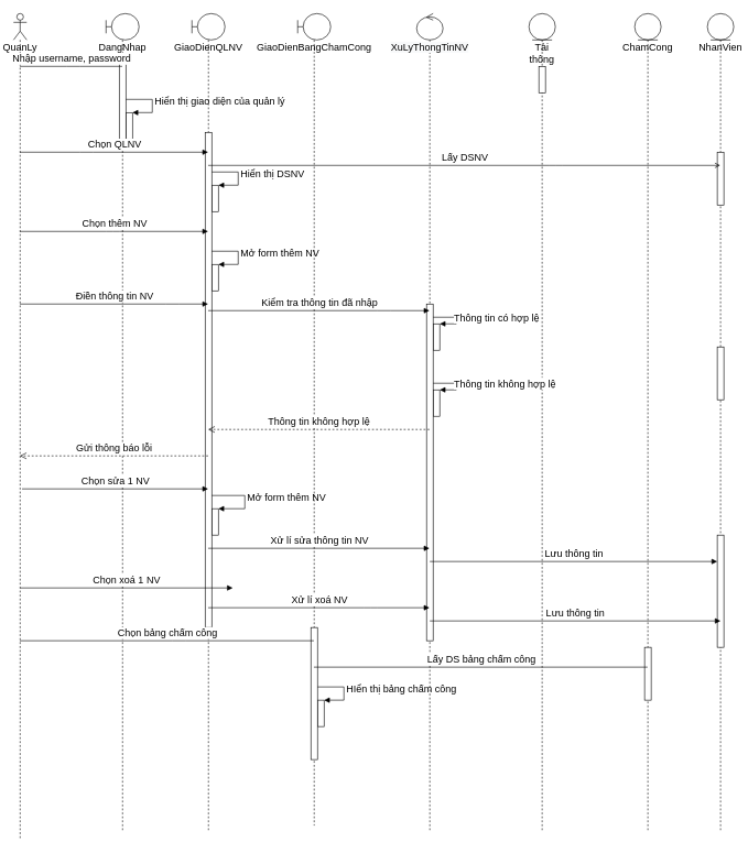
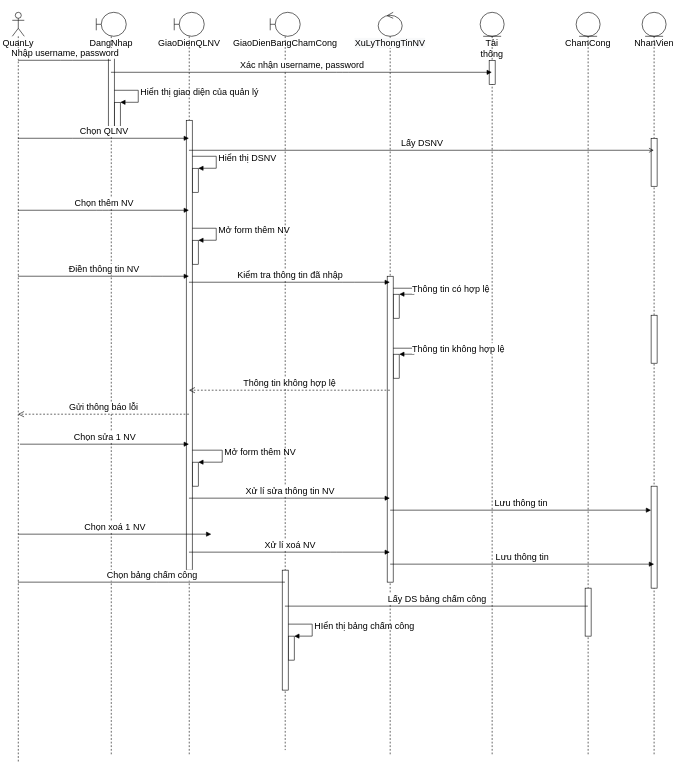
  <mxCell id="0" />
  <mxCell id="1" parent="0" />
  <mxCell id="2" value="QuanLy" style="shape=umlLifeline;participant=umlActor;perimeter=lifelinePerimeter;whiteSpace=wrap;html=1;container=1;collapsible=0;recursiveResize=0;verticalAlign=top;spacingTop=36;outlineConnect=0;fontSize=15;" vertex="1" parent="1"><mxGeometry x="20" y="20" width="20" height="1250" as="geometry" /></mxCell>
  <mxCell id="3" value="DangNhap" style="shape=umlLifeline;participant=umlBoundary;perimeter=lifelinePerimeter;whiteSpace=wrap;html=1;container=1;collapsible=0;recursiveResize=0;verticalAlign=top;spacingTop=36;outlineConnect=0;fontSize=15;" vertex="1" parent="1"><mxGeometry x="160" y="20" width="50" height="1240" as="geometry" /></mxCell>
  <mxCell id="4" value="" style="html=1;points=[];perimeter=orthogonalPerimeter;fontSize=15;" vertex="1" parent="3"><mxGeometry x="30" y="150" width="10" height="40" as="geometry" /></mxCell>
  <mxCell id="5" value="Hiển thị giao diện của quản lý" style="edgeStyle=orthogonalEdgeStyle;html=1;align=left;spacingLeft=2;endArrow=block;rounded=0;entryX=1;entryY=0;fontSize=15;" edge="1" target="4" parent="3"><mxGeometry relative="1" as="geometry"><mxPoint x="25" y="130" as="sourcePoint" /><Array as="points"><mxPoint x="70" y="130" /><mxPoint x="70" y="150" /></Array></mxGeometry></mxCell>
  <mxCell id="6" value="" style="html=1;points=[];perimeter=orthogonalPerimeter;fontSize=15;" vertex="1" parent="3"><mxGeometry x="20" y="60" width="10" height="130" as="geometry" /></mxCell>
  <mxCell id="7" value="GiaoDienQLNV" style="shape=umlLifeline;participant=umlBoundary;perimeter=lifelinePerimeter;whiteSpace=wrap;html=1;container=1;collapsible=0;recursiveResize=0;verticalAlign=top;spacingTop=36;outlineConnect=0;fontSize=15;" vertex="1" parent="1"><mxGeometry x="290" y="20" width="50" height="1240" as="geometry" /></mxCell>
  <mxCell id="8" value="" style="html=1;points=[];perimeter=orthogonalPerimeter;fontSize=15;" vertex="1" parent="7"><mxGeometry x="30" y="260" width="10" height="40" as="geometry" /></mxCell>
  <mxCell id="9" value="Hiển thị DSNV" style="edgeStyle=orthogonalEdgeStyle;html=1;align=left;spacingLeft=2;endArrow=block;rounded=0;entryX=1;entryY=0;fontSize=15;" edge="1" target="8" parent="7"><mxGeometry relative="1" as="geometry"><mxPoint x="25" y="240" as="sourcePoint" /><Array as="points"><mxPoint x="70" y="240" /><mxPoint x="70" y="260" /></Array></mxGeometry></mxCell>
  <mxCell id="10" value="" style="html=1;points=[];perimeter=orthogonalPerimeter;fontSize=15;" vertex="1" parent="7"><mxGeometry x="30" y="380" width="10" height="40" as="geometry" /></mxCell>
  <mxCell id="11" value="Mở form thêm NV" style="edgeStyle=orthogonalEdgeStyle;html=1;align=left;spacingLeft=2;endArrow=block;rounded=0;entryX=1;entryY=0;fontSize=15;" edge="1" target="10" parent="7"><mxGeometry relative="1" as="geometry"><mxPoint x="25" y="360" as="sourcePoint" /><Array as="points"><mxPoint x="70" y="360" /><mxPoint x="70" y="380" /></Array></mxGeometry></mxCell>
  <mxCell id="12" value="" style="html=1;points=[];perimeter=orthogonalPerimeter;fontSize=15;" vertex="1" parent="7"><mxGeometry x="30" y="750" width="10" height="40" as="geometry" /></mxCell>
  <mxCell id="13" value="Mở form thêm NV" style="edgeStyle=orthogonalEdgeStyle;html=1;align=left;spacingLeft=2;endArrow=block;rounded=0;entryX=1;entryY=0;fontSize=15;" edge="1" parent="7" target="12"><mxGeometry relative="1" as="geometry"><mxPoint x="25" y="730" as="sourcePoint" /><Array as="points"><mxPoint x="80" y="730" /><mxPoint x="80" y="750" /></Array></mxGeometry></mxCell>
  <mxCell id="14" value="" style="html=1;points=[];perimeter=orthogonalPerimeter;fontSize=15;" vertex="1" parent="7"><mxGeometry x="20" y="180" width="10" height="750" as="geometry" /></mxCell>
  <mxCell id="15" value="GiaoDienBangChamCong" style="shape=umlLifeline;participant=umlBoundary;perimeter=lifelinePerimeter;whiteSpace=wrap;html=1;container=1;collapsible=0;recursiveResize=0;verticalAlign=top;spacingTop=36;outlineConnect=0;fontSize=15;" vertex="1" parent="1"><mxGeometry x="450" y="20" width="50" height="1230" as="geometry" /></mxCell>
  <mxCell id="16" value="" style="html=1;points=[];perimeter=orthogonalPerimeter;fontSize=15;" vertex="1" parent="15"><mxGeometry x="30" y="1040" width="10" height="40" as="geometry" /></mxCell>
  <mxCell id="17" value="HIển thị bảng chấm công" style="edgeStyle=orthogonalEdgeStyle;html=1;align=left;spacingLeft=2;endArrow=block;rounded=0;entryX=1;entryY=0;fontSize=15;" edge="1" target="16" parent="15"><mxGeometry relative="1" as="geometry"><mxPoint x="25" y="1020" as="sourcePoint" /><Array as="points"><mxPoint x="70" y="1020" /><mxPoint x="70" y="1040" /></Array></mxGeometry></mxCell>
  <mxCell id="18" value="" style="html=1;points=[];perimeter=orthogonalPerimeter;fontSize=15;" vertex="1" parent="15"><mxGeometry x="20" y="930" width="10" height="200" as="geometry" /></mxCell>
  <mxCell id="19" value="Tài thông" style="shape=umlLifeline;participant=umlEntity;perimeter=lifelinePerimeter;whiteSpace=wrap;html=1;container=1;collapsible=0;recursiveResize=0;verticalAlign=top;spacingTop=36;outlineConnect=0;fontSize=15;" vertex="1" parent="1"><mxGeometry x="800" y="20" width="40" height="1240" as="geometry" /></mxCell>
  <mxCell id="20" value="" style="html=1;points=[];perimeter=orthogonalPerimeter;fontSize=15;" vertex="1" parent="19"><mxGeometry x="15" y="80" width="10" height="40" as="geometry" /></mxCell>
  <mxCell id="21" value="ChamCong" style="shape=umlLifeline;participant=umlEntity;perimeter=lifelinePerimeter;whiteSpace=wrap;html=1;container=1;collapsible=0;recursiveResize=0;verticalAlign=top;spacingTop=36;outlineConnect=0;fontSize=15;" vertex="1" parent="1"><mxGeometry x="960" y="20" width="40" height="1240" as="geometry" /></mxCell>
  <mxCell id="22" value="" style="html=1;points=[];perimeter=orthogonalPerimeter;fontSize=15;" vertex="1" parent="21"><mxGeometry x="15" y="960" width="10" height="80" as="geometry" /></mxCell>
  <mxCell id="23" value="&lt;span style=&quot;color: rgb(0, 0, 0); font-family: helvetica; font-size: 15px; font-style: normal; font-weight: 400; letter-spacing: normal; text-align: center; text-indent: 0px; text-transform: none; word-spacing: 0px; background-color: rgb(248, 249, 250); display: inline; float: none;&quot;&gt;XuLyThongTinNV&lt;/span&gt;&lt;br style=&quot;font-size: 15px;&quot;&gt;" style="shape=umlLifeline;participant=umlControl;perimeter=lifelinePerimeter;whiteSpace=wrap;html=1;container=1;collapsible=0;recursiveResize=0;verticalAlign=top;spacingTop=36;outlineConnect=0;size=40;fontSize=15;" vertex="1" parent="1"><mxGeometry x="630" y="20" width="40" height="1240" as="geometry" /></mxCell>
  <mxCell id="24" value="" style="html=1;points=[];perimeter=orthogonalPerimeter;fontSize=15;" vertex="1" parent="23"><mxGeometry x="25" y="470" width="10" height="40" as="geometry" /></mxCell>
  <mxCell id="25" value="Thông tin có hợp lệ" style="edgeStyle=orthogonalEdgeStyle;html=1;align=left;spacingLeft=2;endArrow=block;rounded=0;entryX=1;entryY=0;fontSize=15;" edge="1" target="24" parent="23"><mxGeometry relative="1" as="geometry"><mxPoint x="20" y="450" as="sourcePoint" /><Array as="points"><mxPoint x="20" y="460" /><mxPoint x="60" y="460" /><mxPoint x="60" y="470" /></Array></mxGeometry></mxCell>
  <mxCell id="26" value="" style="html=1;points=[];perimeter=orthogonalPerimeter;fontSize=15;" vertex="1" parent="23"><mxGeometry x="25" y="570" width="10" height="40" as="geometry" /></mxCell>
  <mxCell id="27" value="Thông tin không hợp lệ" style="edgeStyle=orthogonalEdgeStyle;html=1;align=left;spacingLeft=2;endArrow=block;rounded=0;entryX=1;entryY=0;fontSize=15;" edge="1" parent="23" target="26"><mxGeometry relative="1" as="geometry"><mxPoint x="20" y="550" as="sourcePoint" /><Array as="points"><mxPoint x="20" y="560" /><mxPoint x="60" y="560" /><mxPoint x="60" y="570" /></Array></mxGeometry></mxCell>
  <mxCell id="28" value="" style="html=1;points=[];perimeter=orthogonalPerimeter;fontSize=15;" vertex="1" parent="23"><mxGeometry x="15" y="440" width="10" height="510" as="geometry" /></mxCell>
  <mxCell id="29" value="NhanVien" style="shape=umlLifeline;participant=umlEntity;perimeter=lifelinePerimeter;whiteSpace=wrap;html=1;container=1;collapsible=0;recursiveResize=0;verticalAlign=top;spacingTop=36;outlineConnect=0;fontSize=15;" vertex="1" parent="1"><mxGeometry x="1070" y="20" width="40" height="1240" as="geometry" /></mxCell>
  <mxCell id="30" value="" style="html=1;points=[];perimeter=orthogonalPerimeter;fontSize=15;" vertex="1" parent="29"><mxGeometry x="15" y="790" width="10" height="170" as="geometry" /></mxCell>
  <mxCell id="31" value="" style="html=1;points=[];perimeter=orthogonalPerimeter;fontSize=15;" vertex="1" parent="29"><mxGeometry x="15" y="505" width="10" height="80" as="geometry" /></mxCell>
  <mxCell id="32" value="" style="html=1;points=[];perimeter=orthogonalPerimeter;fontSize=15;" vertex="1" parent="29"><mxGeometry x="15" y="210" width="10" height="80" as="geometry" /></mxCell>
  <mxCell id="33" value="Nhập username, password" style="html=1;verticalAlign=bottom;endArrow=none;fontSize=15;" edge="1" parent="1" source="2" target="3"><mxGeometry width="80" relative="1" as="geometry"><mxPoint x="50" y="100" as="sourcePoint" /><mxPoint x="130" y="100" as="targetPoint" /><Array as="points"><mxPoint x="110" y="100" /></Array></mxGeometry></mxCell>
+ <mxCell id="34" value="Xác nhận username, password" style="html=1;verticalAlign=bottom;endArrow=block;fontSize=15;" edge="1" parent="1" source="3" target="19"><mxGeometry width="80" relative="1" as="geometry"><mxPoint x="260" y="120" as="sourcePoint" /><mxPoint x="340" y="120" as="targetPoint" /><Array as="points"><mxPoint x="570" y="120" /></Array></mxGeometry></mxCell>
  <mxCell id="35" value="Chọn QLNV" style="html=1;verticalAlign=bottom;endArrow=block;fontSize=15;" edge="1" parent="1" source="2" target="7"><mxGeometry width="80" relative="1" as="geometry"><mxPoint x="90" y="240" as="sourcePoint" /><mxPoint x="170" y="240" as="targetPoint" /><Array as="points"><mxPoint x="130" y="230" /></Array></mxGeometry></mxCell>
  <mxCell id="36" value="Lấy DSNV" style="html=1;verticalAlign=bottom;endArrow=open;fontSize=15;" edge="1" parent="1" source="7" target="29"><mxGeometry width="80" relative="1" as="geometry"><mxPoint x="530" y="250" as="sourcePoint" /><mxPoint x="610" y="250" as="targetPoint" /><Array as="points"><mxPoint x="840" y="250" /></Array></mxGeometry></mxCell>
  <mxCell id="37" value="Chọn thêm NV" style="html=1;verticalAlign=bottom;endArrow=block;fontSize=15;" edge="1" parent="1" source="2" target="7"><mxGeometry width="80" relative="1" as="geometry"><mxPoint x="50" y="360" as="sourcePoint" /><mxPoint x="220" y="350" as="targetPoint" /><Array as="points"><mxPoint x="170" y="350" /></Array></mxGeometry></mxCell>
  <mxCell id="38" value="Điền thông tin NV" style="html=1;verticalAlign=bottom;endArrow=block;fontSize=15;" edge="1" parent="1" source="2" target="7"><mxGeometry width="80" relative="1" as="geometry"><mxPoint x="450" y="480" as="sourcePoint" /><mxPoint x="530" y="480" as="targetPoint" /><Array as="points"><mxPoint x="260" y="460" /></Array></mxGeometry></mxCell>
  <mxCell id="39" value="Kiểm tra thông tin đã nhập" style="html=1;verticalAlign=bottom;endArrow=block;fontSize=15;" edge="1" parent="1" source="7" target="23"><mxGeometry width="80" relative="1" as="geometry"><mxPoint x="420" y="470" as="sourcePoint" /><mxPoint x="500" y="470" as="targetPoint" /><Array as="points"><mxPoint x="580" y="470" /></Array></mxGeometry></mxCell>
  <mxCell id="40" value="Thông tin không hợp lệ" style="html=1;verticalAlign=bottom;endArrow=open;dashed=1;endSize=8;fontSize=15;" edge="1" parent="1" source="23" target="7"><mxGeometry relative="1" as="geometry"><mxPoint x="600" y="650" as="sourcePoint" /><mxPoint y="650" as="targetPoint" x="520" /><Array as="points"><mxPoint x="550" y="650" /></Array></mxGeometry></mxCell>
  <mxCell id="41" value="Gửi thông báo lỗi" style="html=1;verticalAlign=bottom;endArrow=open;dashed=1;endSize=8;fontSize=15;" edge="1" parent="1" source="7" target="2"><mxGeometry relative="1" as="geometry"><mxPoint x="345" y="650" as="sourcePoint" /><mxPoint x="50" y="650" as="targetPoint" /><Array as="points"><mxPoint x="230" y="690" /></Array></mxGeometry></mxCell>
  <mxCell id="42" value="Chọn sửa 1 NV" style="html=1;verticalAlign=bottom;endArrow=block;fontSize=15;" edge="1" parent="1" target="7"><mxGeometry width="80" relative="1" as="geometry"><mxPoint x="32.75" y="740" as="sourcePoint" /><mxPoint x="337.25" y="740" as="targetPoint" /></mxGeometry></mxCell>
  <mxCell id="43" value="Xử lí sửa thông tin NV" style="html=1;verticalAlign=bottom;endArrow=block;fontSize=15;" edge="1" parent="1" source="7" target="23"><mxGeometry width="80" relative="1" as="geometry"><mxPoint x="450" y="770" as="sourcePoint" /><mxPoint x="540" y="830" as="targetPoint" /><Array as="points"><mxPoint x="480" y="830" /></Array></mxGeometry></mxCell>
  <mxCell id="44" value="Lưu thông tin" style="html=1;verticalAlign=bottom;endArrow=block;fontSize=15;" edge="1" parent="1" target="30"><mxGeometry width="80" relative="1" as="geometry"><mxPoint x="650" y="850" as="sourcePoint" /><mxPoint x="1090" y="850" as="targetPoint" /></mxGeometry></mxCell>
  <mxCell id="45" value="Chọn xoá 1 NV" style="html=1;verticalAlign=bottom;endArrow=block;fontSize=15;" edge="1" parent="1"><mxGeometry width="80" relative="1" as="geometry"><mxPoint x="30" y="890" as="sourcePoint" /><mxPoint x="351.75" y="890" as="targetPoint" /></mxGeometry></mxCell>
  <mxCell id="46" value="Xử lí xoá NV" style="html=1;verticalAlign=bottom;endArrow=block;fontSize=15;" edge="1" parent="1" source="7" target="23"><mxGeometry width="80" relative="1" as="geometry"><mxPoint x="420" y="940" as="sourcePoint" /><mxPoint x="500" y="940" as="targetPoint" /><Array as="points"><mxPoint x="560" y="920" /></Array></mxGeometry></mxCell>
  <mxCell id="47" value="Lưu thông tin" style="html=1;verticalAlign=bottom;endArrow=block;fontSize=15;" edge="1" parent="1"><mxGeometry width="80" relative="1" as="geometry"><mxPoint x="650" y="940" as="sourcePoint" /><mxPoint x="1090" y="940" as="targetPoint" /></mxGeometry></mxCell>
  <mxCell id="48" value="Chọn bảng chấm công" style="html=1;verticalAlign=bottom;endArrow=none;fontSize=15;" edge="1" parent="1" source="2" target="15"><mxGeometry width="80" relative="1" as="geometry"><mxPoint x="-10" y="980" as="sourcePoint" /><mxPoint x="200" y="980" as="targetPoint" /><Array as="points"><mxPoint x="270" y="970" /></Array></mxGeometry></mxCell>
  <mxCell id="49" value="Lấy DS bảng chấm công" style="html=1;verticalAlign=bottom;endArrow=none;fontSize=15;" edge="1" parent="1" source="15" target="21"><mxGeometry width="80" relative="1" as="geometry"><mxPoint x="550" y="1000" as="sourcePoint" /><mxPoint x="630" y="1000" as="targetPoint" /><Array as="points"><mxPoint x="790" y="1010" /></Array></mxGeometry></mxCell>
